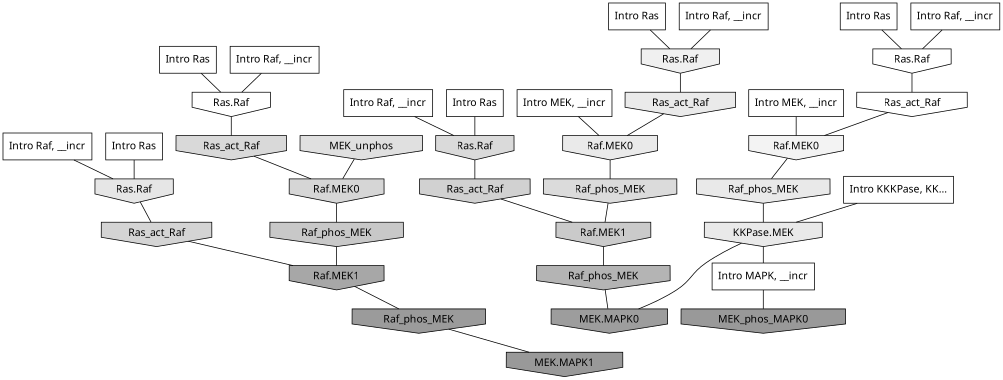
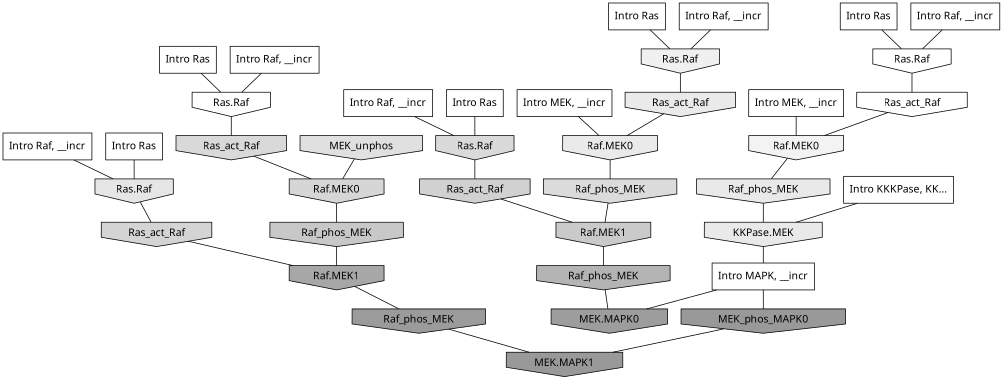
  digraph {
    rankdir=TB
    ranksep=0.30
    node [fillcolor="0.000 0.000 1.000" fontname="CMU Serif" shape=invhouse style=filled]
    edge [color="0.000 0.000 0.000" dir=none fontname="CMU Serif"]
    n1 [label="Intro Ras" shape=rectangle]
    n2 [fillcolor="0.000 0.000 0.899" label="Ras.Raf"]
    n3 [fillcolor="0.000 0.000 0.832" label=Ras_act_Raf]
    n4 [label="Intro Ras" shape=rectangle]
    n5 [label="Ras.Raf"]
    n6 [fillcolor="0.000 0.000 0.849" label=Ras_act_Raf]
    n7 [label="Intro Ras" shape=rectangle]
    n8 [label="Ras.Raf"]
    n9 [fillcolor="0.000 0.000 0.998" label=Ras_act_Raf]
    n10 [label="Intro Ras" shape=rectangle]
    n11 [fillcolor="0.000 0.000 0.852" label="Ras.Raf"]
    n12 [fillcolor="0.000 0.000 0.818" label=Ras_act_Raf]
    n13 [label="Intro Ras" shape=rectangle]
    n14 [fillcolor="0.000 0.000 0.940" label="Ras.Raf"]
    n15 [fillcolor="0.000 0.000 0.917" label=Ras_act_Raf]
    n16 [label="Intro Raf, __incr" shape=rectangle]
    n17 [label="Intro Raf, __incr" shape=rectangle]
    n18 [label="Intro Raf, __incr" shape=rectangle]
    n19 [label="Intro Raf, __incr" shape=rectangle]
    n20 [label="Intro Raf, __incr" shape=rectangle]
    n21 [label="Intro MEK, __incr" shape=rectangle]
    n22 [fillcolor="0.000 0.000 0.917" label="Raf.MEK0"]
    n23 [fillcolor="0.000 0.000 0.856" label=Raf_phos_MEK]
    n24 [label="Intro MEK, __incr" shape=rectangle]
    n25 [fillcolor="0.000 0.000 0.950" label="Raf.MEK0"]
    n26 [fillcolor="0.000 0.000 0.913" label=Raf_phos_MEK]
    n27 [label="Intro MAPK, __incr" shape=rectangle]
    n28 [fillcolor="0.000 0.000 0.617" label="MEK.MAPK0"]
    n29 [fillcolor="0.000 0.000 0.601" label=MEK_phos_MAPK0]
    n30 [label="Intro KKKPase, KK..." shape=rectangle]
    n31 [fillcolor="0.000 0.000 0.911" label="KKPase.MEK"]
    n32 [fillcolor="0.000 0.000 0.837" label="Raf.MEK0"]
    n33 [fillcolor="0.000 0.000 0.791" label="Raf.MEK1"]
    n34 [fillcolor="0.000 0.000 0.876" label=MEK_unphos]
    n35 [fillcolor="0.000 0.000 0.655" label="Raf.MEK1"]
    n36 [fillcolor="0.000 0.000 0.783" label=Raf_phos_MEK]
    n37 [fillcolor="0.000 0.000 0.706" label=Raf_phos_MEK]
    n38 [fillcolor="0.000 0.000 0.607" label=Raf_phos_MEK]
    n39 [fillcolor="0.000 0.000 0.601" label="MEK.MAPK1"]
    n1 -> n2
    n2 -> n3
    n3 -> n35
    n4 -> n5
    n5 -> n6
    n6 -> n32
    n7 -> n8
    n8 -> n9
    n9 -> n25
    n10 -> n11
    n11 -> n12
    n12 -> n33
    n13 -> n14
    n14 -> n15
    n15 -> n22
    n16 -> n14
    n17 -> n8
    n18 -> n5
    n19 -> n11
    n20 -> n2
    n21 -> n22
    n22 -> n23
    n23 -> n33
    n24 -> n25
    n25 -> n26
    n26 -> n31
-   n31 -> n28
+   n27 -> n28
    n27 -> n29
+   n29 -> n39
    n30 -> n31
    n31 -> n27
    n32 -> n36
    n33 -> n37
    n34 -> n32
    n35 -> n38
    n36 -> n35
    n37 -> n28
    n38 -> n39
  }
